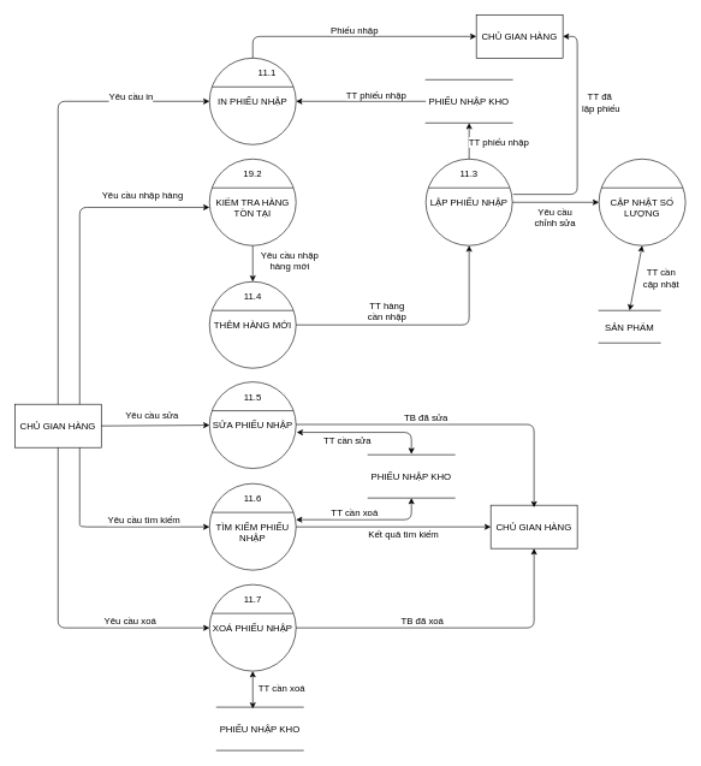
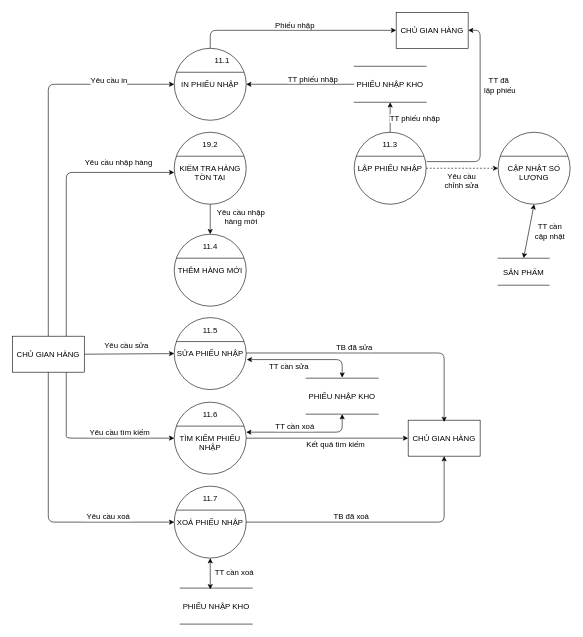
  <mxCell id="0" />
  <mxCell id="1" parent="0" />
  <mxCell id="2" value="CHỦ GIAN HÀNG" style="rounded=0;whiteSpace=wrap;html=1;fontSize=13;" vertex="1" parent="1"><mxGeometry x="20" y="560" width="120" height="60" as="geometry" /></mxCell>
  <mxCell id="3" value="&lt;br style=&quot;font-size: 13px;&quot;&gt;KIỂM TRA HÀNG TỒN TẠI" style="ellipse;whiteSpace=wrap;html=1;aspect=fixed;fontSize=13;" vertex="1" parent="1"><mxGeometry x="290" y="220" width="120" height="120" as="geometry" /></mxCell>
  <mxCell id="4" value="" style="endArrow=none;html=1;exitX=0.033;exitY=0.333;exitDx=0;exitDy=0;exitPerimeter=0;entryX=0.967;entryY=0.333;entryDx=0;entryDy=0;entryPerimeter=0;fontSize=13;" edge="1" parent="1" source="3" target="3"><mxGeometry width="50" height="50" relative="1" as="geometry"><mxPoint x="450" y="380" as="sourcePoint" /><mxPoint x="500" y="330" as="targetPoint" /></mxGeometry></mxCell>
  <mxCell id="5" value="LẬP PHIẾU NHẬP" style="ellipse;whiteSpace=wrap;html=1;aspect=fixed;fontSize=13;" vertex="1" parent="1"><mxGeometry x="590" y="220" width="120" height="120" as="geometry" /></mxCell>
  <mxCell id="6" value="" style="endArrow=none;html=1;exitX=0.033;exitY=0.333;exitDx=0;exitDy=0;exitPerimeter=0;entryX=0.967;entryY=0.333;entryDx=0;entryDy=0;entryPerimeter=0;fontSize=13;" edge="1" parent="1" source="5" target="5"><mxGeometry width="50" height="50" relative="1" as="geometry"><mxPoint x="460" y="390" as="sourcePoint" /><mxPoint x="510" y="340" as="targetPoint" /></mxGeometry></mxCell>
  <mxCell id="7" value="&lt;br style=&quot;font-size: 13px;&quot;&gt;TÌM KIẾM PHIẾU NHẬP" style="ellipse;whiteSpace=wrap;html=1;aspect=fixed;fontSize=13;" vertex="1" parent="1"><mxGeometry x="290" y="670" width="120" height="120" as="geometry" /></mxCell>
  <mxCell id="8" value="" style="endArrow=none;html=1;exitX=0.033;exitY=0.333;exitDx=0;exitDy=0;exitPerimeter=0;entryX=0.967;entryY=0.333;entryDx=0;entryDy=0;entryPerimeter=0;fontSize=13;" edge="1" parent="1" source="7" target="7"><mxGeometry width="50" height="50" relative="1" as="geometry"><mxPoint x="470" y="400" as="sourcePoint" /><mxPoint x="520" y="350" as="targetPoint" /></mxGeometry></mxCell>
  <mxCell id="9" value="&lt;br style=&quot;font-size: 13px;&quot;&gt;CẬP NHẬT SỐ LƯỢNG" style="ellipse;whiteSpace=wrap;html=1;aspect=fixed;fontSize=13;" vertex="1" parent="1"><mxGeometry x="830" y="220" width="120" height="120" as="geometry" /></mxCell>
  <mxCell id="10" value="" style="endArrow=none;html=1;exitX=0.033;exitY=0.333;exitDx=0;exitDy=0;exitPerimeter=0;entryX=0.967;entryY=0.333;entryDx=0;entryDy=0;entryPerimeter=0;fontSize=13;" edge="1" parent="1" source="9" target="9"><mxGeometry width="50" height="50" relative="1" as="geometry"><mxPoint x="480" y="410" as="sourcePoint" /><mxPoint x="530" y="360" as="targetPoint" /></mxGeometry></mxCell>
  <mxCell id="11" value="SỬA PHIẾU NHẬP" style="ellipse;whiteSpace=wrap;html=1;aspect=fixed;fontSize=13;" vertex="1" parent="1"><mxGeometry x="290" y="529" width="120" height="120" as="geometry" /></mxCell>
  <mxCell id="12" value="" style="endArrow=none;html=1;exitX=0.033;exitY=0.333;exitDx=0;exitDy=0;exitPerimeter=0;entryX=0.967;entryY=0.333;entryDx=0;entryDy=0;entryPerimeter=0;fontSize=13;" edge="1" parent="1" source="11" target="11"><mxGeometry width="50" height="50" relative="1" as="geometry"><mxPoint x="490" y="420" as="sourcePoint" /><mxPoint x="540" y="370" as="targetPoint" /></mxGeometry></mxCell>
  <mxCell id="13" value="THÊM HÀNG MỚI" style="ellipse;whiteSpace=wrap;html=1;aspect=fixed;fontSize=13;" vertex="1" parent="1"><mxGeometry x="290" y="390" width="120" height="120" as="geometry" /></mxCell>
  <mxCell id="14" value="" style="endArrow=none;html=1;exitX=0.033;exitY=0.333;exitDx=0;exitDy=0;exitPerimeter=0;entryX=0.967;entryY=0.333;entryDx=0;entryDy=0;entryPerimeter=0;fontSize=13;" edge="1" parent="1" source="13" target="13"><mxGeometry width="50" height="50" relative="1" as="geometry"><mxPoint x="624" y="600" as="sourcePoint" /><mxPoint x="674" y="550" as="targetPoint" /><Array as="points" /></mxGeometry></mxCell>
  <mxCell id="15" value="XOÁ PHIẾU NHẬP" style="ellipse;whiteSpace=wrap;html=1;aspect=fixed;fontSize=13;" vertex="1" parent="1"><mxGeometry x="290" y="810" width="120" height="120" as="geometry" /></mxCell>
  <mxCell id="16" value="" style="endArrow=none;html=1;exitX=0.033;exitY=0.333;exitDx=0;exitDy=0;exitPerimeter=0;entryX=0.967;entryY=0.333;entryDx=0;entryDy=0;entryPerimeter=0;fontSize=13;" edge="1" parent="1" source="15" target="15"><mxGeometry width="50" height="50" relative="1" as="geometry"><mxPoint x="500" y="490" as="sourcePoint" /><mxPoint x="550" y="440" as="targetPoint" /></mxGeometry></mxCell>
  <mxCell id="17" value="IN PHIẾU NHẬP" style="ellipse;whiteSpace=wrap;html=1;aspect=fixed;fontSize=13;" vertex="1" parent="1"><mxGeometry x="290" y="80" width="120" height="120" as="geometry" /></mxCell>
  <mxCell id="18" value="" style="endArrow=none;html=1;exitX=0.033;exitY=0.333;exitDx=0;exitDy=0;exitPerimeter=0;entryX=0.967;entryY=0.333;entryDx=0;entryDy=0;entryPerimeter=0;fontSize=13;" edge="1" parent="1" source="17" target="17"><mxGeometry width="50" height="50" relative="1" as="geometry"><mxPoint x="490" y="420" as="sourcePoint" /><mxPoint x="540" y="370" as="targetPoint" /></mxGeometry></mxCell>
  <mxCell id="19" value="" style="endArrow=classic;html=1;exitX=0.75;exitY=0;exitDx=0;exitDy=0;entryX=0;entryY=0.558;entryDx=0;entryDy=0;fontSize=13;entryPerimeter=0;" edge="1" parent="1" source="2" target="3"><mxGeometry width="50" height="50" relative="1" as="geometry"><mxPoint x="520" y="440" as="sourcePoint" /><mxPoint x="570" y="390" as="targetPoint" /><Array as="points"><mxPoint x="110" y="287" /></Array></mxGeometry></mxCell>
  <mxCell id="20" value="Yêu cầu nhập hàng" style="edgeLabel;html=1;align=center;verticalAlign=middle;resizable=0;points=[];rotation=0;fontSize=13;" vertex="1" connectable="0" parent="19"><mxGeometry x="0.272" relative="1" as="geometry"><mxPoint x="72" y="-17.0" as="offset" /></mxGeometry></mxCell>
  <mxCell id="21" value="" style="endArrow=classic;html=1;exitX=0.5;exitY=1;exitDx=0;exitDy=0;entryX=0;entryY=0.5;entryDx=0;entryDy=0;fontSize=13;" edge="1" parent="1" source="2" target="15"><mxGeometry width="50" height="50" relative="1" as="geometry"><mxPoint x="520" y="440" as="sourcePoint" /><mxPoint x="570" y="390" as="targetPoint" /><Array as="points"><mxPoint x="80" y="870" /></Array></mxGeometry></mxCell>
  <mxCell id="22" value="Yêu cầu xoá" style="edgeLabel;html=1;align=center;verticalAlign=middle;resizable=0;points=[];rotation=0;fontSize=13;" vertex="1" connectable="0" parent="21"><mxGeometry x="0.355" y="-1" relative="1" as="geometry"><mxPoint x="37" y="-11" as="offset" /></mxGeometry></mxCell>
  <mxCell id="23" value="" style="endArrow=classic;html=1;exitX=1;exitY=0.5;exitDx=0;exitDy=0;entryX=0;entryY=0.5;entryDx=0;entryDy=0;fontSize=13;" edge="1" parent="1" source="2" target="11"><mxGeometry width="50" height="50" relative="1" as="geometry"><mxPoint x="520" y="440" as="sourcePoint" /><mxPoint x="570" y="390" as="targetPoint" /></mxGeometry></mxCell>
  <mxCell id="24" value="Yêu cầu sửa" style="edgeLabel;html=1;align=center;verticalAlign=middle;resizable=0;points=[];rotation=0;fontSize=13;" vertex="1" connectable="0" parent="23"><mxGeometry x="0.008" y="1" relative="1" as="geometry"><mxPoint x="-6" y="-14" as="offset" /></mxGeometry></mxCell>
  <mxCell id="25" value="" style="endArrow=classic;html=1;exitX=0.75;exitY=1;exitDx=0;exitDy=0;entryX=0;entryY=0.5;entryDx=0;entryDy=0;fontSize=13;" edge="1" parent="1" source="2" target="7"><mxGeometry width="50" height="50" relative="1" as="geometry"><mxPoint x="520" y="440" as="sourcePoint" /><mxPoint x="570" y="390" as="targetPoint" /><Array as="points"><mxPoint x="110" y="720" /><mxPoint x="110" y="730" /></Array></mxGeometry></mxCell>
  <mxCell id="26" value="Yêu cầu tìm kiếm" style="edgeLabel;html=1;align=center;verticalAlign=middle;resizable=0;points=[];rotation=0;fontSize=13;" vertex="1" connectable="0" parent="25"><mxGeometry x="0.283" y="1" relative="1" as="geometry"><mxPoint x="12" y="-9.0" as="offset" /></mxGeometry></mxCell>
  <mxCell id="27" value="" style="endArrow=classic;html=1;entryX=0;entryY=0.5;entryDx=0;entryDy=0;exitX=0.5;exitY=0;exitDx=0;exitDy=0;fontSize=13;" edge="1" parent="1" source="2" target="17"><mxGeometry width="50" height="50" relative="1" as="geometry"><mxPoint x="170" y="350" as="sourcePoint" /><mxPoint x="580" y="560" as="targetPoint" /><Array as="points"><mxPoint x="80" y="140" /></Array></mxGeometry></mxCell>
  <mxCell id="28" value="Yêu cầu in" style="edgeLabel;html=1;align=center;verticalAlign=middle;resizable=0;points=[];rotation=0;fontSize=13;" vertex="1" connectable="0" parent="27"><mxGeometry x="-0.132" y="-3" relative="1" as="geometry"><mxPoint x="97" y="-154" as="offset" /></mxGeometry></mxCell>
  <mxCell id="29" value="" style="endArrow=classic;html=1;fontSize=13;entryX=0.5;entryY=0;entryDx=0;entryDy=0;" edge="1" parent="1" source="3" target="13"><mxGeometry width="50" height="50" relative="1" as="geometry"><mxPoint x="412" y="140" as="sourcePoint" /><mxPoint x="350" y="400" as="targetPoint" /></mxGeometry></mxCell>
  <mxCell id="30" value="Yêu cầu nhập &lt;br style=&quot;font-size: 13px;&quot;&gt;hàng mới" style="edgeLabel;html=1;align=center;verticalAlign=middle;resizable=0;points=[];rotation=0;fontSize=13;" vertex="1" connectable="0" parent="29"><mxGeometry x="-0.07" relative="1" as="geometry"><mxPoint x="50" y="-3.0" as="offset" /></mxGeometry></mxCell>
- <mxCell id="31" value="" style="endArrow=classic;html=1;exitX=1;exitY=0.5;exitDx=0;exitDy=0;entryX=0.5;entryY=1;entryDx=0;entryDy=0;fontSize=13;" edge="1" parent="1" source="13" target="5"><mxGeometry width="50" height="50" relative="1" as="geometry"><mxPoint x="590" y="430" as="sourcePoint" /><mxPoint x="580" y="380" as="targetPoint" /><Array as="points"><mxPoint x="650" y="450" /></Array></mxGeometry></mxCell>
- <mxCell id="32" value="TT hàng&lt;br style=&quot;font-size: 13px;&quot;&gt;cần nhập" style="edgeLabel;html=1;align=center;verticalAlign=middle;resizable=0;points=[];fontSize=13;" vertex="1" connectable="0" parent="31"><mxGeometry x="-0.45" y="-4" relative="1" as="geometry"><mxPoint x="29" y="-24" as="offset" /></mxGeometry></mxCell>
- <mxCell id="33" value="" style="endArrow=classic;html=1;exitX=1;exitY=0.5;exitDx=0;exitDy=0;entryX=0;entryY=0.5;entryDx=0;entryDy=0;fontSize=13;" edge="1" parent="1" source="5" target="9"><mxGeometry width="50" height="50" relative="1" as="geometry"><mxPoint x="450" y="400" as="sourcePoint" /><mxPoint x="500" y="350" as="targetPoint" /></mxGeometry></mxCell>
+ <mxCell id="33" value="" style="endArrow=classic;html=1;exitX=1;exitY=0.5;exitDx=0;exitDy=0;entryX=0;entryY=0.5;entryDx=0;entryDy=0;fontSize=13;dashed=1;" edge="1" parent="1" source="5" target="9"><mxGeometry width="50" height="50" relative="1" as="geometry"><mxPoint x="450" y="400" as="sourcePoint" /><mxPoint x="500" y="350" as="targetPoint" /></mxGeometry></mxCell>
  <mxCell id="34" value="Yêu cầu &lt;br style=&quot;font-size: 13px;&quot;&gt;chỉnh sửa" style="edgeLabel;html=1;align=center;verticalAlign=middle;resizable=0;points=[];fontSize=13;" vertex="1" connectable="0" parent="33"><mxGeometry x="-0.033" y="-3" relative="1" as="geometry"><mxPoint y="17" as="offset" /></mxGeometry></mxCell>
  <mxCell id="35" value="SẢN PHẨM" style="shape=partialRectangle;whiteSpace=wrap;html=1;left=0;right=0;fillColor=none;fontSize=13;" vertex="1" parent="1"><mxGeometry x="830" y="430" width="85" height="45" as="geometry" /></mxCell>
  <mxCell id="36" value="" style="endArrow=classic;startArrow=classic;html=1;exitX=0.5;exitY=0;exitDx=0;exitDy=0;entryX=0.5;entryY=1;entryDx=0;entryDy=0;fontSize=13;" edge="1" parent="1" source="35" target="9"><mxGeometry width="50" height="50" relative="1" as="geometry"><mxPoint x="450" y="400" as="sourcePoint" /><mxPoint x="500" y="350" as="targetPoint" /></mxGeometry></mxCell>
  <mxCell id="37" value="TT cần &lt;br&gt;cập nhật" style="edgeLabel;html=1;align=center;verticalAlign=middle;resizable=0;points=[];fontSize=13;" vertex="1" connectable="0" parent="36"><mxGeometry x="0.486" y="3" relative="1" as="geometry"><mxPoint x="33" y="22" as="offset" /></mxGeometry></mxCell>
  <mxCell id="38" value="CHỦ GIAN HÀNG" style="rounded=0;whiteSpace=wrap;html=1;fontSize=13;" vertex="1" parent="1"><mxGeometry x="660" y="20" width="120" height="60" as="geometry" /></mxCell>
  <mxCell id="39" value="PHIẾU NHẬP KHO" style="shape=partialRectangle;whiteSpace=wrap;html=1;left=0;right=0;fillColor=none;fontSize=13;" vertex="1" parent="1"><mxGeometry x="590" y="110" width="120" height="60" as="geometry" /></mxCell>
  <mxCell id="40" value="" style="endArrow=classic;html=1;exitX=0;exitY=0.5;exitDx=0;exitDy=0;entryX=1;entryY=0.5;entryDx=0;entryDy=0;fontSize=13;" edge="1" parent="1" source="39" target="17"><mxGeometry width="50" height="50" relative="1" as="geometry"><mxPoint x="450" y="340" as="sourcePoint" /><mxPoint x="500" y="290" as="targetPoint" /></mxGeometry></mxCell>
  <mxCell id="41" value="TT phiếu nhập" style="edgeLabel;html=1;align=center;verticalAlign=middle;resizable=0;points=[];fontSize=13;" vertex="1" connectable="0" parent="40"><mxGeometry x="-0.278" y="4" relative="1" as="geometry"><mxPoint x="-5" y="-14" as="offset" /></mxGeometry></mxCell>
  <mxCell id="42" value="" style="endArrow=classic;html=1;exitX=0.5;exitY=0;exitDx=0;exitDy=0;entryX=0;entryY=0.5;entryDx=0;entryDy=0;fontSize=13;" edge="1" parent="1" source="17" target="38"><mxGeometry width="50" height="50" relative="1" as="geometry"><mxPoint x="450" y="340" as="sourcePoint" /><mxPoint x="500" y="290" as="targetPoint" /><Array as="points"><mxPoint x="350" y="50" /></Array></mxGeometry></mxCell>
  <mxCell id="43" value="Phiếu nhập" style="edgeLabel;html=1;align=center;verticalAlign=middle;resizable=0;points=[];rotation=0;fontSize=13;" vertex="1" connectable="0" parent="42"><mxGeometry x="0.171" y="1" relative="1" as="geometry"><mxPoint x="-28.16" y="-9" as="offset" /></mxGeometry></mxCell>
  <mxCell id="44" value="" style="endArrow=classic;html=1;exitX=1.008;exitY=0.408;exitDx=0;exitDy=0;entryX=1;entryY=0.5;entryDx=0;entryDy=0;exitPerimeter=0;fontSize=13;" edge="1" parent="1" source="5" target="38"><mxGeometry width="50" height="50" relative="1" as="geometry"><mxPoint x="450" y="340" as="sourcePoint" /><mxPoint x="500" y="290" as="targetPoint" /><Array as="points"><mxPoint x="800" y="269" /><mxPoint x="800" y="50" /></Array></mxGeometry></mxCell>
  <mxCell id="45" value="TT đã&lt;br style=&quot;font-size: 13px;&quot;&gt;&amp;nbsp;lập phiếu" style="edgeLabel;html=1;align=center;verticalAlign=middle;resizable=0;points=[];fontSize=13;" vertex="1" connectable="0" parent="44"><mxGeometry x="0.127" y="-2" relative="1" as="geometry"><mxPoint x="28" y="-32.04" as="offset" /></mxGeometry></mxCell>
  <mxCell id="46" value="" style="endArrow=classic;html=1;exitX=0.5;exitY=0;exitDx=0;exitDy=0;entryX=0.5;entryY=1;entryDx=0;entryDy=0;fontSize=13;" edge="1" parent="1" source="5" target="39"><mxGeometry width="50" height="50" relative="1" as="geometry"><mxPoint x="490" y="280" as="sourcePoint" /><mxPoint x="540" y="230" as="targetPoint" /></mxGeometry></mxCell>
  <mxCell id="47" value="TT phiếu nhập" style="edgeLabel;html=1;align=center;verticalAlign=middle;resizable=0;points=[];fontSize=13;" vertex="1" connectable="0" parent="46"><mxGeometry x="-0.429" y="-1" relative="1" as="geometry"><mxPoint x="39" y="-10" as="offset" /></mxGeometry></mxCell>
  <mxCell id="48" value="CHỦ GIAN HÀNG" style="rounded=0;whiteSpace=wrap;html=1;fontSize=13;" vertex="1" parent="1"><mxGeometry x="680" y="700" width="120" height="60" as="geometry" /></mxCell>
  <mxCell id="49" value="" style="endArrow=classic;html=1;fontSize=13;exitX=1;exitY=0.5;exitDx=0;exitDy=0;entryX=0;entryY=0.5;entryDx=0;entryDy=0;" edge="1" parent="1" source="7" target="48"><mxGeometry width="50" height="50" relative="1" as="geometry"><mxPoint x="480" y="580" as="sourcePoint" /><mxPoint x="530" y="530" as="targetPoint" /></mxGeometry></mxCell>
  <mxCell id="50" value="Kết quả tìm kiếm" style="edgeLabel;html=1;align=center;verticalAlign=middle;resizable=0;points=[];fontSize=13;" vertex="1" connectable="0" parent="49"><mxGeometry x="0.276" y="-3" relative="1" as="geometry"><mxPoint x="-24" y="7" as="offset" /></mxGeometry></mxCell>
  <mxCell id="51" value="PHIẾU NHẬP KHO" style="shape=partialRectangle;whiteSpace=wrap;html=1;left=0;right=0;fillColor=none;fontSize=13;" vertex="1" parent="1"><mxGeometry x="300" y="980" width="120" height="60" as="geometry" /></mxCell>
  <mxCell id="52" value="" style="endArrow=classic;startArrow=classic;html=1;fontSize=13;exitX=0.5;exitY=1;exitDx=0;exitDy=0;entryX=0.417;entryY=0.033;entryDx=0;entryDy=0;entryPerimeter=0;" edge="1" parent="1" source="15" target="51"><mxGeometry width="50" height="50" relative="1" as="geometry"><mxPoint x="430" y="680" as="sourcePoint" /><mxPoint x="480" y="630" as="targetPoint" /><Array as="points" /></mxGeometry></mxCell>
  <mxCell id="53" value="TT cần xoá" style="edgeLabel;html=1;align=center;verticalAlign=middle;resizable=0;points=[];fontSize=13;" vertex="1" connectable="0" parent="52"><mxGeometry x="0.327" relative="1" as="geometry"><mxPoint x="39.97" y="-11" as="offset" /></mxGeometry></mxCell>
  <mxCell id="54" value="" style="endArrow=classic;html=1;fontSize=13;exitX=1;exitY=0.5;exitDx=0;exitDy=0;entryX=0.5;entryY=1;entryDx=0;entryDy=0;" edge="1" parent="1" source="15" target="48"><mxGeometry width="50" height="50" relative="1" as="geometry"><mxPoint x="360" y="590" as="sourcePoint" /><mxPoint x="680" y="750" as="targetPoint" /><Array as="points"><mxPoint x="740" y="870" /></Array></mxGeometry></mxCell>
  <mxCell id="55" value="TB đã xoá" style="text;html=1;align=center;verticalAlign=middle;resizable=0;points=[];autosize=1;fontSize=13;" vertex="1" parent="1"><mxGeometry x="550" y="850" width="70" height="20" as="geometry" /></mxCell>
  <mxCell id="56" value="PHIẾU NHẬP KHO" style="shape=partialRectangle;whiteSpace=wrap;html=1;left=0;right=0;fillColor=none;fontSize=13;" vertex="1" parent="1"><mxGeometry x="510" y="630" width="120" height="60" as="geometry" /></mxCell>
  <mxCell id="57" value="" style="endArrow=classic;html=1;fontSize=13;entryX=0.5;entryY=0;entryDx=0;entryDy=0;" edge="1" parent="1"><mxGeometry width="50" height="50" relative="1" as="geometry"><mxPoint x="410" y="588" as="sourcePoint" /><mxPoint x="740" y="703" as="targetPoint" /><Array as="points"><mxPoint x="740" y="588" /></Array></mxGeometry></mxCell>
  <mxCell id="58" value="TB đã sửa" style="edgeLabel;html=1;align=center;verticalAlign=middle;resizable=0;points=[];fontSize=13;" vertex="1" connectable="0" parent="57"><mxGeometry x="-0.018" y="-1" relative="1" as="geometry"><mxPoint x="-39" y="-11" as="offset" /></mxGeometry></mxCell>
  <mxCell id="59" value="" style="endArrow=classic;startArrow=classic;html=1;fontSize=13;entryX=0.5;entryY=0;entryDx=0;entryDy=0;" edge="1" parent="1"><mxGeometry width="50" height="50" relative="1" as="geometry"><mxPoint x="411" y="599" as="sourcePoint" /><mxPoint x="570" y="629" as="targetPoint" /><Array as="points"><mxPoint x="570" y="599" /></Array></mxGeometry></mxCell>
  <mxCell id="60" value="TT cần sửa" style="edgeLabel;html=1;align=center;verticalAlign=middle;resizable=0;points=[];fontSize=13;" vertex="1" connectable="0" parent="59"><mxGeometry x="0.079" relative="1" as="geometry"><mxPoint x="-33" y="10" as="offset" /></mxGeometry></mxCell>
  <mxCell id="61" value="" style="endArrow=classic;startArrow=classic;html=1;fontSize=13;entryX=0.5;entryY=1;entryDx=0;entryDy=0;" edge="1" parent="1" target="56"><mxGeometry width="50" height="50" relative="1" as="geometry"><mxPoint x="410" y="720" as="sourcePoint" /><mxPoint x="570" y="700" as="targetPoint" /><Array as="points"><mxPoint x="570" y="720" /></Array></mxGeometry></mxCell>
  <mxCell id="62" value="TT cần xoá" style="edgeLabel;html=1;align=center;verticalAlign=middle;resizable=0;points=[];fontSize=13;" vertex="1" connectable="0" parent="61"><mxGeometry x="-0.116" y="1" relative="1" as="geometry"><mxPoint x="-4" y="-9" as="offset" /></mxGeometry></mxCell>
  <mxCell id="63" value="11.1" style="text;html=1;strokeColor=none;fillColor=none;align=center;verticalAlign=middle;whiteSpace=wrap;rounded=0;fontSize=13;" vertex="1" parent="1"><mxGeometry x="350" y="90" width="40" height="20" as="geometry" /></mxCell>
  <mxCell id="64" value="11.3" style="text;html=1;strokeColor=none;fillColor=none;align=center;verticalAlign=middle;whiteSpace=wrap;rounded=0;fontSize=13;" vertex="1" parent="1"><mxGeometry x="630" y="230" width="40" height="20" as="geometry" /></mxCell>
  <mxCell id="65" value="19.2" style="text;html=1;strokeColor=none;fillColor=none;align=center;verticalAlign=middle;whiteSpace=wrap;rounded=0;fontSize=13;" vertex="1" parent="1"><mxGeometry x="330" y="230" width="40" height="20" as="geometry" /></mxCell>
  <mxCell id="66" value="11.4" style="text;html=1;strokeColor=none;fillColor=none;align=center;verticalAlign=middle;whiteSpace=wrap;rounded=0;fontSize=13;" vertex="1" parent="1"><mxGeometry x="330" y="400" width="40" height="20" as="geometry" /></mxCell>
  <mxCell id="67" value="11.7" style="text;html=1;strokeColor=none;fillColor=none;align=center;verticalAlign=middle;whiteSpace=wrap;rounded=0;fontSize=13;" vertex="1" parent="1"><mxGeometry x="330" y="820" width="40" height="20" as="geometry" /></mxCell>
  <mxCell id="68" value="11.6" style="text;html=1;strokeColor=none;fillColor=none;align=center;verticalAlign=middle;whiteSpace=wrap;rounded=0;fontSize=13;" vertex="1" parent="1"><mxGeometry x="330" y="680" width="40" height="20" as="geometry" /></mxCell>
  <mxCell id="69" value="11.5" style="text;html=1;strokeColor=none;fillColor=none;align=center;verticalAlign=middle;whiteSpace=wrap;rounded=0;fontSize=13;" vertex="1" parent="1"><mxGeometry x="330" y="540" width="40" height="20" as="geometry" /></mxCell>
